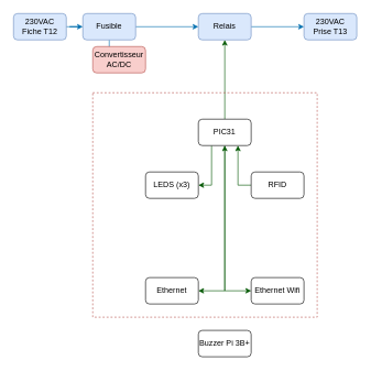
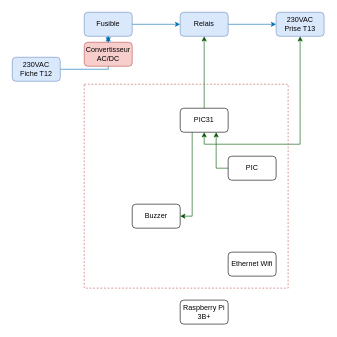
  <mxCell id="0" />
  <mxCell id="1" parent="0" />
  <mxCell id="2" value="" style="edgeStyle=orthogonalEdgeStyle;rounded=0;orthogonalLoop=1;jettySize=auto;html=1;fillColor=#1ba1e2;strokeColor=#006EAF;" edge="1" parent="1" source="3" target="6"><mxGeometry relative="1" as="geometry" /></mxCell>
- <mxCell id="3" value="230VAC&lt;br&gt;Fiche T12" style="rounded=1;whiteSpace=wrap;html=1;fillColor=#dae8fc;strokeColor=#6c8ebf;" vertex="1" parent="1"><mxGeometry x="20" y="20" width="80" height="40" as="geometry" /></mxCell>
+ <mxCell id="3" value="230VAC&lt;br&gt;Fiche T12" style="rounded=1;whiteSpace=wrap;html=1;fillColor=#dae8fc;strokeColor=#6c8ebf;" vertex="1" parent="1"><mxGeometry x="20" y="95" width="80" height="40" as="geometry" /></mxCell>
  <mxCell id="4" value="" style="edgeStyle=orthogonalEdgeStyle;rounded=0;orthogonalLoop=1;jettySize=auto;html=1;fillColor=#1ba1e2;strokeColor=#006EAF;" edge="1" parent="1" source="6" target="8"><mxGeometry relative="1" as="geometry" /></mxCell>
  <mxCell id="5" value="" style="edgeStyle=orthogonalEdgeStyle;rounded=0;orthogonalLoop=1;jettySize=auto;html=1;fillColor=#1ba1e2;strokeColor=#006EAF;" edge="1" parent="1" source="6" target="10"><mxGeometry relative="1" as="geometry" /></mxCell>
- <mxCell id="6" value="Fusible" style="rounded=1;whiteSpace=wrap;html=1;fillColor=#dae8fc;strokeColor=#6c8ebf;" vertex="1" parent="1"><mxGeometry x="125" y="20" width="80" height="40" as="geometry" /></mxCell>
+ <mxCell id="6" value="Fusible" style="rounded=1;whiteSpace=wrap;html=1;fillColor=#dae8fc;strokeColor=#6c8ebf;" vertex="1" parent="1"><mxGeometry x="140" y="20" width="80" height="40" as="geometry" /></mxCell>
  <mxCell id="7" value="" style="edgeStyle=orthogonalEdgeStyle;rounded=0;orthogonalLoop=1;jettySize=auto;html=1;fillColor=#1ba1e2;strokeColor=#006EAF;" edge="1" parent="1" source="8" target="9"><mxGeometry relative="1" as="geometry" /></mxCell>
  <mxCell id="8" value="Relais" style="rounded=1;whiteSpace=wrap;html=1;fillColor=#dae8fc;strokeColor=#6c8ebf;" vertex="1" parent="1"><mxGeometry x="300" y="20" width="80" height="40" as="geometry" /></mxCell>
  <mxCell id="9" value="230VAC&lt;br&gt;Prise T13" style="rounded=1;whiteSpace=wrap;html=1;fillColor=#dae8fc;strokeColor=#6c8ebf;" vertex="1" parent="1"><mxGeometry x="460" y="20" width="80" height="40" as="geometry" /></mxCell>
  <mxCell id="10" value="Convertisseur AC/DC" style="rounded=1;whiteSpace=wrap;html=1;fillColor=#f8cecc;strokeColor=#b85450;" vertex="1" parent="1"><mxGeometry x="140" y="70" width="80" height="40" as="geometry" /></mxCell>
  <mxCell id="11" value="" style="edgeStyle=orthogonalEdgeStyle;rounded=0;orthogonalLoop=1;jettySize=auto;html=1;fillColor=#008a00;strokeColor=#005700;" edge="1" parent="1" source="16" target="8"><mxGeometry relative="1" as="geometry" /></mxCell>
- <mxCell id="13" style="edgeStyle=orthogonalEdgeStyle;rounded=0;orthogonalLoop=1;jettySize=auto;html=1;exitX=0.5;exitY=1;exitDx=0;exitDy=0;entryX=1;entryY=0.5;entryDx=0;entryDy=0;fillColor=#008a00;strokeColor=#005700;" edge="1" parent="1" source="16" target="19"><mxGeometry relative="1" as="geometry" /></mxCell>
- <mxCell id="14" style="edgeStyle=orthogonalEdgeStyle;rounded=0;orthogonalLoop=1;jettySize=auto;html=1;exitX=0.25;exitY=1;exitDx=0;exitDy=0;entryX=1;entryY=0.5;entryDx=0;entryDy=0;fillColor=#008a00;strokeColor=#005700;" edge="1" parent="1" source="16" target="17"><mxGeometry relative="1" as="geometry" /></mxCell>
- <mxCell id="15" style="edgeStyle=orthogonalEdgeStyle;rounded=0;orthogonalLoop=1;jettySize=auto;html=1;exitX=0.5;exitY=1;exitDx=0;exitDy=0;entryX=0;entryY=0.5;entryDx=0;entryDy=0;startArrow=classic;startFill=1;fillColor=#008a00;strokeColor=#005700;" edge="1" parent="1" source="16" target="20"><mxGeometry relative="1" as="geometry" /></mxCell>
+ <mxCell id="12" style="edgeStyle=orthogonalEdgeStyle;rounded=0;orthogonalLoop=1;jettySize=auto;html=1;exitX=0.25;exitY=1;exitDx=0;exitDy=0;entryX=1;entryY=0.5;entryDx=0;entryDy=0;fillColor=#008a00;strokeColor=#005700;" edge="1" parent="1" source="16" target="18"><mxGeometry relative="1" as="geometry" /></mxCell>
+ <mxCell id="15" style="edgeStyle=orthogonalEdgeStyle;rounded=0;orthogonalLoop=1;jettySize=auto;html=1;exitX=0.5;exitY=1;exitDx=0;exitDy=0;startArrow=classic;startFill=1;fillColor=#008a00;strokeColor=#005700;" edge="1" parent="1" source="16" target="9"><mxGeometry relative="1" as="geometry" /></mxCell>
  <mxCell id="16" value="PIC31" style="rounded=1;whiteSpace=wrap;html=1;" vertex="1" parent="1"><mxGeometry x="300" y="180" width="80" height="40" as="geometry" /></mxCell>
- <mxCell id="17" value="LEDS (x3)" style="rounded=1;whiteSpace=wrap;html=1;" vertex="1" parent="1"><mxGeometry x="220" y="260" width="80" height="40" as="geometry" /></mxCell>
- <mxCell id="19" value="Ethernet" style="rounded=1;whiteSpace=wrap;html=1;" vertex="1" parent="1"><mxGeometry x="220" y="420" width="80" height="40" as="geometry" /></mxCell>
+ <mxCell id="18" value="Buzzer" style="rounded=1;whiteSpace=wrap;html=1;" vertex="1" parent="1"><mxGeometry x="220" y="340" width="80" height="40" as="geometry" /></mxCell>
  <mxCell id="20" value="Ethernet Wifi" style="rounded=1;whiteSpace=wrap;html=1;" vertex="1" parent="1"><mxGeometry x="380" y="420" width="80" height="40" as="geometry" /></mxCell>
  <mxCell id="21" style="edgeStyle=orthogonalEdgeStyle;rounded=0;orthogonalLoop=1;jettySize=auto;html=1;exitX=0;exitY=0.5;exitDx=0;exitDy=0;entryX=0.75;entryY=1;entryDx=0;entryDy=0;fillColor=#008a00;strokeColor=#005700;" edge="1" parent="1" source="22" target="16"><mxGeometry relative="1" as="geometry" /></mxCell>
- <mxCell id="22" value="RFID" style="rounded=1;whiteSpace=wrap;html=1;" vertex="1" parent="1"><mxGeometry x="380" y="260" width="80" height="40" as="geometry" /></mxCell>
+ <mxCell id="22" value="PIC" style="rounded=1;whiteSpace=wrap;html=1;" vertex="1" parent="1"><mxGeometry x="380" y="260" width="80" height="40" as="geometry" /></mxCell>
  <mxCell id="23" value="" style="rounded=0;whiteSpace=wrap;html=1;fillColor=none;dashed=1;strokeColor=#b85450;" vertex="1" parent="1"><mxGeometry x="140" y="140" width="340" height="340" as="geometry" /></mxCell>
- <mxCell id="24" value="Buzzer Pi 3B+" style="rounded=1;whiteSpace=wrap;html=1;" vertex="1" parent="1"><mxGeometry x="300" y="500" width="80" height="40" as="geometry" /></mxCell>
+ <mxCell id="24" value="Raspberry Pi 3B+" style="rounded=1;whiteSpace=wrap;html=1;" vertex="1" parent="1"><mxGeometry x="300" y="500" width="80" height="40" as="geometry" /></mxCell>
